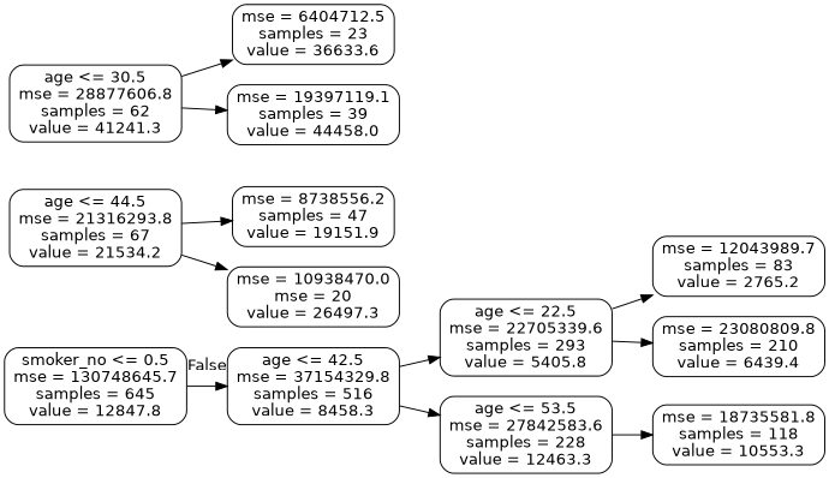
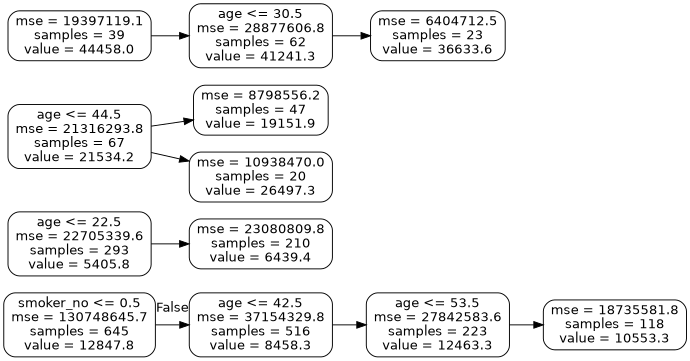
  digraph {
    rankdir=LR
    node [color=black fontname=helvetica shape=box style=rounded]
    edge [fontname=helvetica]
    n1 [label="smoker_no <= 0.5\nmse = 130748645.7\nsamples = 645\nvalue = 12847.8"]
    n2 [label="age <= 42.5\nmse = 37154329.8\nsamples = 516\nvalue = 8458.3"]
    n3 [label="age <= 22.5\nmse = 22705339.6\nsamples = 293\nvalue = 5405.8"]
-   n4 [label="age <= 53.5\nmse = 27842583.6\nsamples = 228\nvalue = 12463.3"]
+   n4 [label="age <= 53.5\nmse = 27842583.6\nsamples = 223\nvalue = 12463.3"]
    n5 [label="age <= 44.5\nmse = 21316293.8\nsamples = 67\nvalue = 21534.2"]
-   n6 [label="mse = 8738556.2\nsamples = 47\nvalue = 19151.9"]
-   n7 [label="mse = 10938470.0\nmse = 20\nvalue = 26497.3"]
+   n6 [label="mse = 8798556.2\nsamples = 47\nvalue = 19151.9"]
+   n7 [label="mse = 10938470.0\nsamples = 20\nvalue = 26497.3"]
    n8 [label="age <= 30.5\nmse = 28877606.8\nsamples = 62\nvalue = 41241.3"]
    n9 [label="mse = 6404712.5\nsamples = 23\nvalue = 36633.6"]
    n10 [label="mse = 19397119.1\nsamples = 39\nvalue = 44458.0"]
-   n11 [label="mse = 12043989.7\nsamples = 83\nvalue = 2765.2"]
    n12 [label="mse = 23080809.8\nsamples = 210\nvalue = 6439.4"]
    n13 [label="mse = 18735581.8\nsamples = 118\nvalue = 10553.3"]
    n1 -> n2 [headlabel=False labelangle=-45 labeldistance=2.5]
-   n2 -> n3
    n2 -> n4
-   n3 -> n11
    n3 -> n12
    n4 -> n13
    n5 -> n6
    n5 -> n7
    n8 -> n9
-   n8 -> n10
+   n10 -> n8
  }
